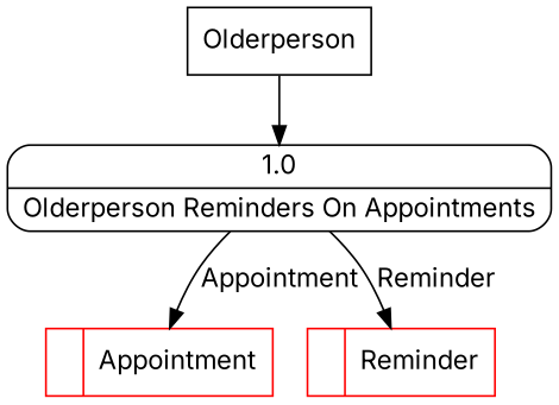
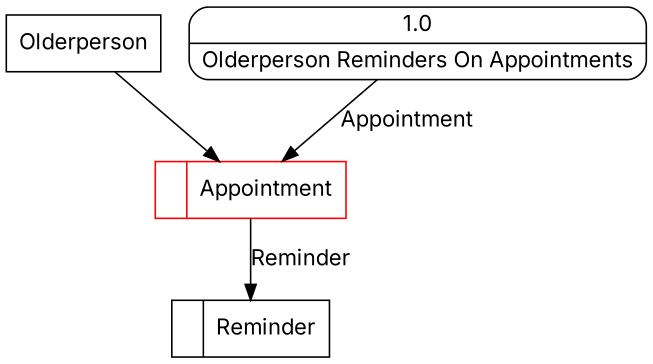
  digraph {
    fontname=Inter
    node [fontname=Inter shape=record]
    edge [fontname=Inter]
    n1 [color=red label="<f0>  |<f1> Appointment "]
-   n2 [color=red label="<f0>  |<f1> Reminder "]
+   n2 [color=black label="<f0>  |<f1> Reminder "]
    n3 [label=Olderperson shape=box]
    n4 [label="{<f0> 1.0|<f1> Olderperson Reminders On Appointments }" shape=Mrecord]
-   n3 -> n4
+   n3 -> n1
    n4 -> n1 [label=Appointment]
-   n4 -> n2 [label=Reminder]
+   n1 -> n2 [label=Reminder]
  }
